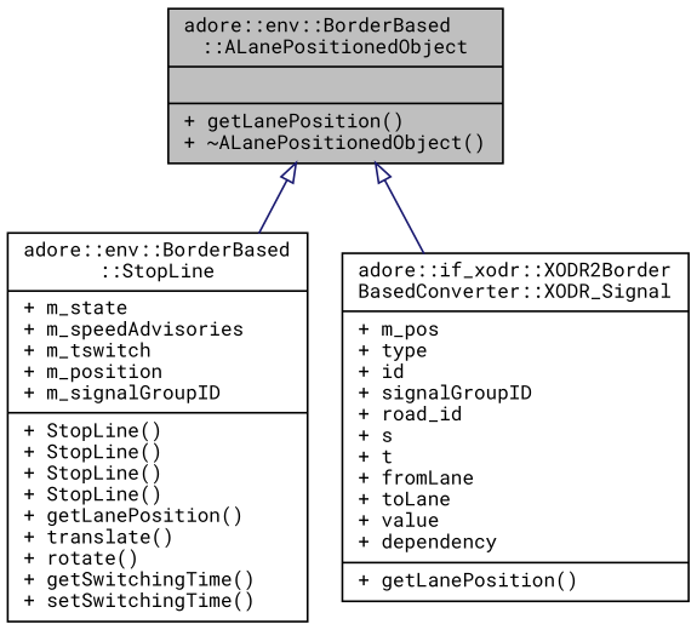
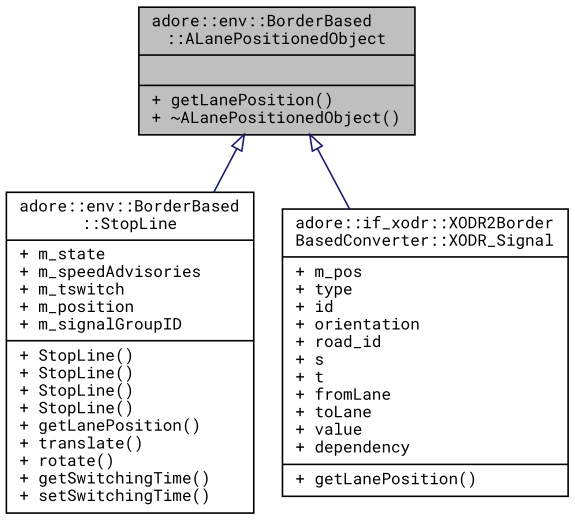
  digraph {
    fontname="Roboto Mono"
    node [color=black fillcolor=white fontname="Roboto Mono" fontsize=10 shape=record style=filled]
    edge [arrowtail=onormal color=midnightblue dir=back fontname="Roboto Mono" fontsize=10 labelfontname=Helvetica labelfontsize=10 style=solid]
    n1 [fillcolor=grey75 fontcolor=black height=0.2 label="{adore::env::BorderBased\l::ALanePositionedObject\n||+ getLanePosition()\l+ ~ALanePositionedObject()\l}" width=0.4]
    n2 [height=0.2 label="{adore::env::BorderBased\l::StopLine\n|+ m_state\l+ m_speedAdvisories\l+ m_tswitch\l+ m_position\l+ m_signalGroupID\l|+ StopLine()\l+ StopLine()\l+ StopLine()\l+ StopLine()\l+ getLanePosition()\l+ translate()\l+ rotate()\l+ getSwitchingTime()\l+ setSwitchingTime()\l}" width=0.4]
-   n3 [height=0.2 label="{adore::if_xodr::XODR2Border\lBasedConverter::XODR_Signal\n|+ m_pos\l+ type\l+ id\l+ signalGroupID\l+ road_id\l+ s\l+ t\l+ fromLane\l+ toLane\l+ value\l+ dependency\l|+ getLanePosition()\l}" width=0.4]
+   n3 [height=0.2 label="{adore::if_xodr::XODR2Border\lBasedConverter::XODR_Signal\n|+ m_pos\l+ type\l+ id\l+ orientation\l+ road_id\l+ s\l+ t\l+ fromLane\l+ toLane\l+ value\l+ dependency\l|+ getLanePosition()\l}" width=0.4]
    n1 -> n2
    n1 -> n3
  }
